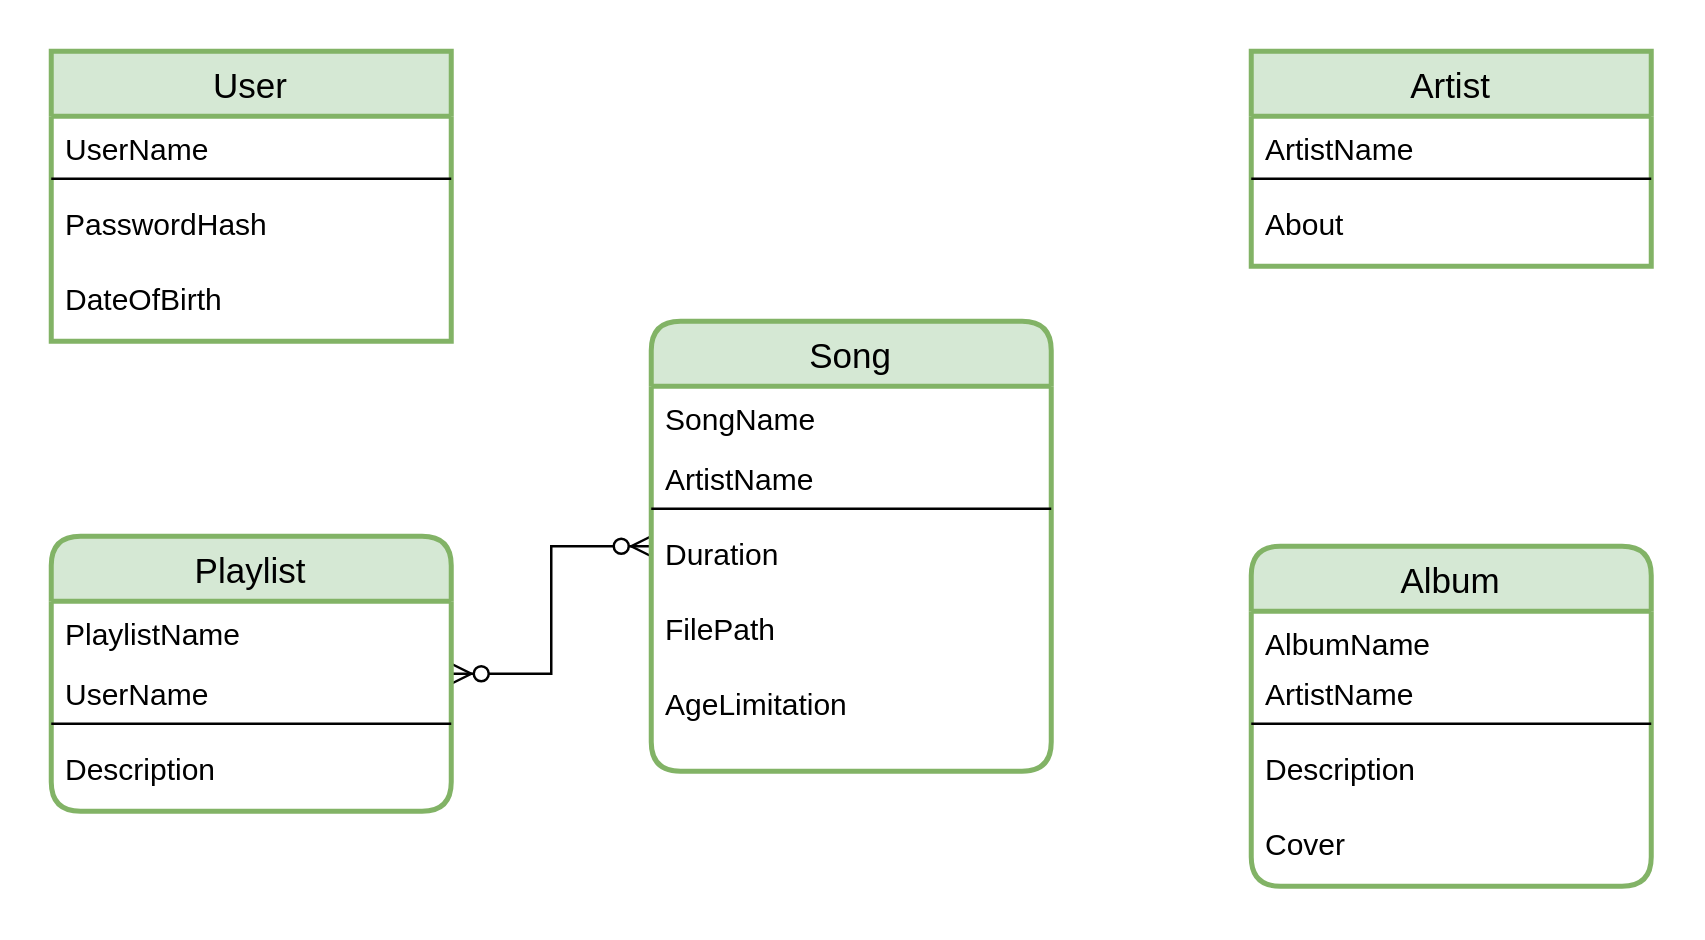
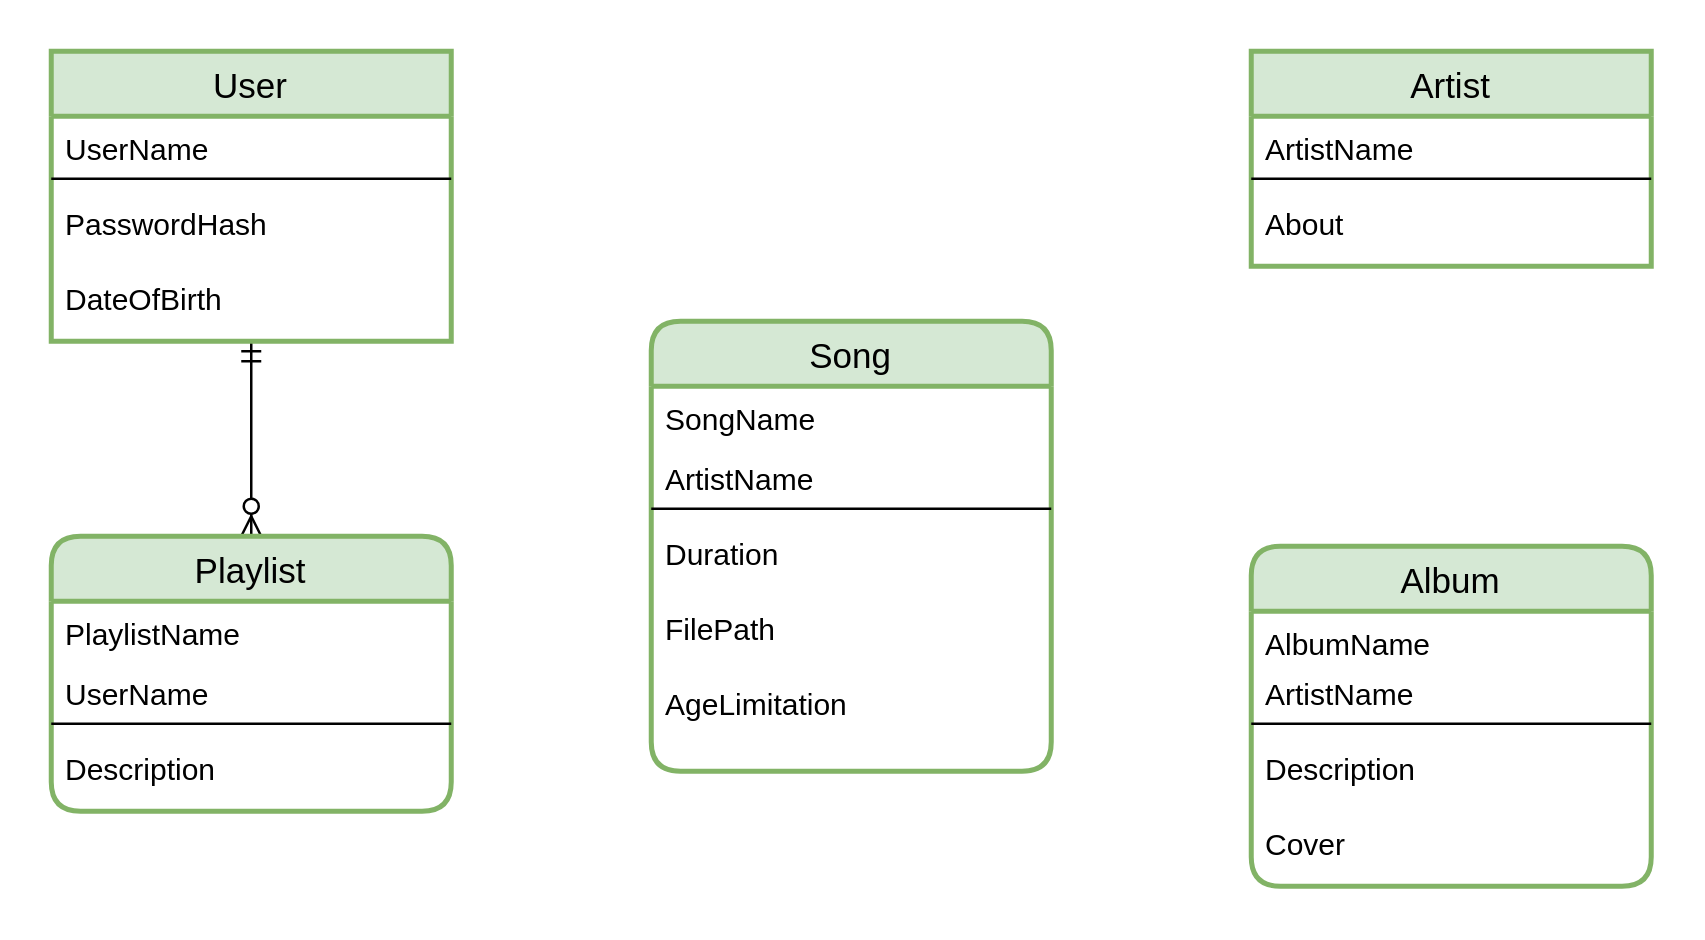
  <mxCell id="0" />
  <mxCell id="1" parent="0" />
- <mxCell id="2" value="" style="edgeStyle=orthogonalEdgeStyle;fontSize=12;html=1;endArrow=ERzeroToMany;endFill=1;startArrow=ERzeroToMany;rounded=0;" parent="1" source="4" target="14" edge="1"><mxGeometry width="100" height="100" relative="1" as="geometry"><mxPoint x="200" y="303" as="sourcePoint" /><mxPoint x="230" y="284" as="targetPoint" /></mxGeometry></mxCell>
+ <mxCell id="3" value="" style="edgeStyle=orthogonalEdgeStyle;fontSize=12;html=1;endArrow=ERzeroToMany;startArrow=ERmandOne;rounded=0;" parent="1" source="9" target="4" edge="1"><mxGeometry width="100" height="100" relative="1" as="geometry"><mxPoint x="150" y="208" as="sourcePoint" /><mxPoint x="100" y="258" as="targetPoint" /></mxGeometry></mxCell>
  <mxCell id="4" value="Playlist" style="swimlane;fontStyle=0;childLayout=stackLayout;horizontal=1;startSize=26;horizontalStack=0;resizeParent=1;resizeParentMax=0;resizeLast=0;collapsible=1;marginBottom=0;align=center;fontSize=14;rounded=1;shadow=0;glass=0;sketch=0;strokeColor=#82b366;fillColor=#d5e8d4;strokeWidth=2;movableLabel=1;" parent="1" vertex="1"><mxGeometry x="20" y="214" width="160" height="110" as="geometry" /></mxCell>
  <mxCell id="5" value="PlaylistName" style="text;strokeColor=none;fillColor=none;spacingLeft=4;spacingRight=4;overflow=hidden;rotatable=0;points=[[0,0.5],[1,0.5]];portConstraint=eastwest;fontSize=12;rounded=0;shadow=0;glass=0;sketch=0;" parent="4" vertex="1"><mxGeometry y="26" width="160" height="24" as="geometry" /></mxCell>
  <mxCell id="6" value="UserName" style="text;strokeColor=none;fillColor=none;spacingLeft=4;spacingRight=4;overflow=hidden;rotatable=0;points=[[0,0.5],[1,0.5]];portConstraint=eastwest;fontSize=12;rounded=0;shadow=0;glass=0;sketch=0;" parent="4" vertex="1"><mxGeometry y="50" width="160" height="20" as="geometry" /></mxCell>
  <mxCell id="7" value="" style="line;strokeWidth=1;rotatable=0;dashed=0;labelPosition=right;align=left;verticalAlign=middle;spacingTop=0;spacingLeft=6;points=[];portConstraint=eastwest;rounded=0;shadow=0;glass=0;sketch=0;" parent="4" vertex="1"><mxGeometry y="70" width="160" height="10" as="geometry" /></mxCell>
  <mxCell id="8" value="Description" style="text;strokeColor=none;fillColor=none;spacingLeft=4;spacingRight=4;overflow=hidden;rotatable=0;points=[[0,0.5],[1,0.5]];portConstraint=eastwest;fontSize=12;rounded=0;shadow=0;glass=0;sketch=0;" parent="4" vertex="1"><mxGeometry y="80" width="160" height="30" as="geometry" /></mxCell>
  <mxCell id="9" value="User" style="swimlane;fontStyle=0;childLayout=stackLayout;horizontal=1;startSize=26;horizontalStack=0;resizeParent=1;resizeParentMax=0;resizeLast=0;collapsible=1;marginBottom=0;align=center;fontSize=14;rounded=0;shadow=0;glass=0;sketch=0;strokeColor=#82b366;fillColor=#d5e8d4;strokeWidth=2;movableLabel=1;" parent="1" vertex="1"><mxGeometry x="20" y="20" width="160" height="116" as="geometry" /></mxCell>
  <mxCell id="10" value="UserName" style="text;strokeColor=none;fillColor=none;spacingLeft=4;spacingRight=4;overflow=hidden;rotatable=0;points=[[0,0.5],[1,0.5]];portConstraint=eastwest;fontSize=12;rounded=0;shadow=0;glass=0;sketch=0;" parent="9" vertex="1"><mxGeometry y="26" width="160" height="20" as="geometry" /></mxCell>
  <mxCell id="11" value="" style="line;strokeWidth=1;rotatable=0;dashed=0;labelPosition=right;align=left;verticalAlign=middle;spacingTop=0;spacingLeft=6;points=[];portConstraint=eastwest;rounded=0;shadow=0;glass=0;sketch=0;" parent="9" vertex="1"><mxGeometry y="46" width="160" height="10" as="geometry" /></mxCell>
  <mxCell id="12" value="PasswordHash" style="text;strokeColor=none;fillColor=none;spacingLeft=4;spacingRight=4;overflow=hidden;rotatable=0;points=[[0,0.5],[1,0.5]];portConstraint=eastwest;fontSize=12;rounded=0;shadow=0;glass=0;sketch=0;" parent="9" vertex="1"><mxGeometry y="56" width="160" height="30" as="geometry" /></mxCell>
  <mxCell id="13" value="DateOfBirth" style="text;strokeColor=none;fillColor=none;spacingLeft=4;spacingRight=4;overflow=hidden;rotatable=0;points=[[0,0.5],[1,0.5]];portConstraint=eastwest;fontSize=12;rounded=0;shadow=0;glass=0;sketch=0;" parent="9" vertex="1"><mxGeometry y="86" width="160" height="30" as="geometry" /></mxCell>
  <mxCell id="14" value="Song" style="swimlane;fontStyle=0;childLayout=stackLayout;horizontal=1;startSize=26;horizontalStack=0;resizeParent=1;resizeParentMax=0;resizeLast=0;collapsible=1;marginBottom=0;align=center;fontSize=14;rounded=1;shadow=0;glass=0;sketch=0;strokeColor=#82b366;fillColor=#d5e8d4;strokeWidth=2;movableLabel=1;" parent="1" vertex="1"><mxGeometry x="260" y="128" width="160" height="180" as="geometry" /></mxCell>
  <mxCell id="15" value="SongName" style="text;strokeColor=none;fillColor=none;spacingLeft=4;spacingRight=4;overflow=hidden;rotatable=0;points=[[0,0.5],[1,0.5]];portConstraint=eastwest;fontSize=12;rounded=0;shadow=0;glass=0;sketch=0;" parent="14" vertex="1"><mxGeometry y="26" width="160" height="24" as="geometry" /></mxCell>
  <mxCell id="16" value="ArtistName" style="text;strokeColor=none;fillColor=none;spacingLeft=4;spacingRight=4;overflow=hidden;rotatable=0;points=[[0,0.5],[1,0.5]];portConstraint=eastwest;fontSize=12;rounded=0;shadow=0;glass=0;sketch=0;" parent="14" vertex="1"><mxGeometry y="50" width="160" height="20" as="geometry" /></mxCell>
  <mxCell id="17" value="" style="line;strokeWidth=1;rotatable=0;dashed=0;labelPosition=right;align=left;verticalAlign=middle;spacingTop=0;spacingLeft=6;points=[];portConstraint=eastwest;rounded=0;shadow=0;glass=0;sketch=0;" parent="14" vertex="1"><mxGeometry y="70" width="160" height="10" as="geometry" /></mxCell>
  <mxCell id="18" value="Duration" style="text;strokeColor=none;fillColor=none;spacingLeft=4;spacingRight=4;overflow=hidden;rotatable=0;points=[[0,0.5],[1,0.5]];portConstraint=eastwest;fontSize=12;rounded=0;shadow=0;glass=0;sketch=0;" parent="14" vertex="1"><mxGeometry y="80" width="160" height="30" as="geometry" /></mxCell>
  <mxCell id="19" value="FilePath" style="text;strokeColor=none;fillColor=none;spacingLeft=4;spacingRight=4;overflow=hidden;rotatable=0;points=[[0,0.5],[1,0.5]];portConstraint=eastwest;fontSize=12;rounded=0;shadow=0;glass=0;sketch=0;" vertex="1" parent="14"><mxGeometry y="110" width="160" height="30" as="geometry" /></mxCell>
  <mxCell id="20" value="AgeLimitation" style="text;strokeColor=none;fillColor=none;spacingLeft=4;spacingRight=4;overflow=hidden;rotatable=0;points=[[0,0.5],[1,0.5]];portConstraint=eastwest;fontSize=12;rounded=0;shadow=0;glass=0;sketch=0;" vertex="1" parent="14"><mxGeometry y="140" width="160" height="40" as="geometry" /></mxCell>
  <mxCell id="21" value="Artist" style="swimlane;fontStyle=0;childLayout=stackLayout;horizontal=1;startSize=26;horizontalStack=0;resizeParent=1;resizeParentMax=0;resizeLast=0;collapsible=1;marginBottom=0;align=center;fontSize=14;rounded=0;shadow=0;glass=0;sketch=0;strokeColor=#82b366;fillColor=#d5e8d4;strokeWidth=2;movableLabel=1;" parent="1" vertex="1"><mxGeometry x="500" y="20" width="160" height="86" as="geometry" /></mxCell>
  <mxCell id="22" value="ArtistName" style="text;strokeColor=none;fillColor=none;spacingLeft=4;spacingRight=4;overflow=hidden;rotatable=0;points=[[0,0.5],[1,0.5]];portConstraint=eastwest;fontSize=12;rounded=0;shadow=0;glass=0;sketch=0;" parent="21" vertex="1"><mxGeometry y="26" width="160" height="20" as="geometry" /></mxCell>
  <mxCell id="23" value="" style="line;strokeWidth=1;rotatable=0;dashed=0;labelPosition=right;align=left;verticalAlign=middle;spacingTop=0;spacingLeft=6;points=[];portConstraint=eastwest;rounded=0;shadow=0;glass=0;sketch=0;" parent="21" vertex="1"><mxGeometry y="46" width="160" height="10" as="geometry" /></mxCell>
  <mxCell id="24" value="About" style="text;strokeColor=none;fillColor=none;spacingLeft=4;spacingRight=4;overflow=hidden;rotatable=0;points=[[0,0.5],[1,0.5]];portConstraint=eastwest;fontSize=12;rounded=0;shadow=0;glass=0;sketch=0;" parent="21" vertex="1"><mxGeometry y="56" width="160" height="30" as="geometry" /></mxCell>
  <mxCell id="25" value="Album" style="swimlane;fontStyle=0;childLayout=stackLayout;horizontal=1;startSize=26;horizontalStack=0;resizeParent=1;resizeParentMax=0;resizeLast=0;collapsible=1;marginBottom=0;align=center;fontSize=14;rounded=1;shadow=0;glass=0;sketch=0;strokeColor=#82b366;fillColor=#d5e8d4;strokeWidth=2;movableLabel=1;" parent="1" vertex="1"><mxGeometry x="500" y="218" width="160" height="136" as="geometry" /></mxCell>
  <mxCell id="26" value="AlbumName" style="text;strokeColor=none;fillColor=none;spacingLeft=4;spacingRight=4;overflow=hidden;rotatable=0;points=[[0,0.5],[1,0.5]];portConstraint=eastwest;fontSize=12;rounded=0;shadow=0;glass=0;sketch=0;" parent="25" vertex="1"><mxGeometry y="26" width="160" height="20" as="geometry" /></mxCell>
  <mxCell id="27" value="ArtistName" style="text;strokeColor=none;fillColor=none;spacingLeft=4;spacingRight=4;overflow=hidden;rotatable=0;points=[[0,0.5],[1,0.5]];portConstraint=eastwest;fontSize=12;rounded=0;shadow=0;glass=0;sketch=0;" parent="25" vertex="1"><mxGeometry y="46" width="160" height="20" as="geometry" /></mxCell>
  <mxCell id="28" value="" style="line;strokeWidth=1;rotatable=0;dashed=0;labelPosition=right;align=left;verticalAlign=middle;spacingTop=0;spacingLeft=6;points=[];portConstraint=eastwest;rounded=0;shadow=0;glass=0;sketch=0;" parent="25" vertex="1"><mxGeometry y="66" width="160" height="10" as="geometry" /></mxCell>
  <mxCell id="29" value="Description" style="text;strokeColor=none;fillColor=none;spacingLeft=4;spacingRight=4;overflow=hidden;rotatable=0;points=[[0,0.5],[1,0.5]];portConstraint=eastwest;fontSize=12;rounded=0;shadow=0;glass=0;sketch=0;" parent="25" vertex="1"><mxGeometry y="76" width="160" height="30" as="geometry" /></mxCell>
  <mxCell id="30" value="Cover" style="text;strokeColor=none;fillColor=none;spacingLeft=4;spacingRight=4;overflow=hidden;rotatable=0;points=[[0,0.5],[1,0.5]];portConstraint=eastwest;fontSize=12;rounded=0;shadow=0;glass=0;sketch=0;" parent="25" vertex="1"><mxGeometry y="106" width="160" height="30" as="geometry" /></mxCell>
